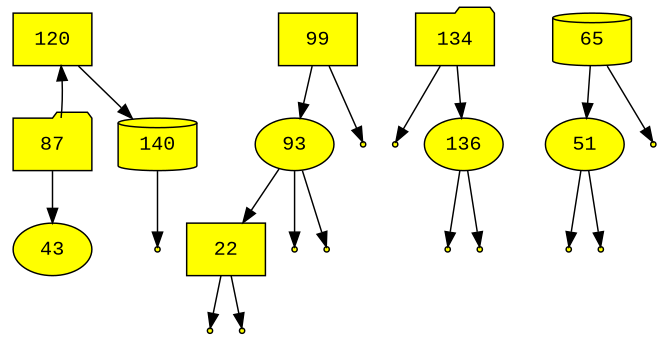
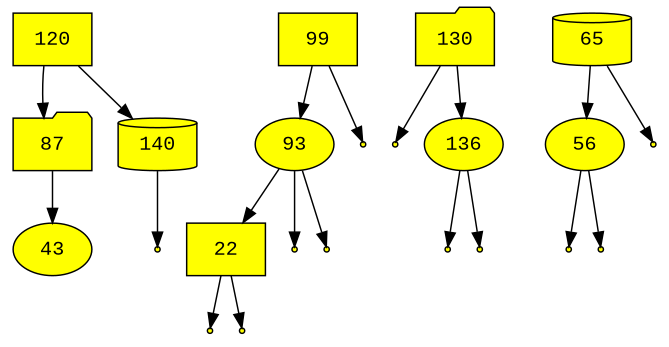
  digraph {
    fontname="Liberation Mono"
    node [fillcolor=yellow fontname="Liberation Mono" shape=point style=filled]
    edge [fontname="Liberation Mono"]
    120 [shape=box]
    87 [shape=folder]
    140 [shape=cylinder]
    43 [shape=ellipse]
    "140d"
    99 [shape=box]
    93 [shape=ellipse]
    "99d"
-   130 [shape=folder label=134]
+   130 [shape=folder]
    "130i"
    n11 [label=136 shape=ellipse]
    22 [shape=box]
    "22i"
    "22d"
    65 [shape=cylinder]
-   56 [shape=ellipse label=51]
+   56 [shape=ellipse]
    "65d"
    "93i"
    "93d"
    "56i"
    "56d"
    "135i"
    "135d"
-   87 -> 120
+   120 -> 87
    120 -> 140
    87 -> 43
    140 -> "140d"
    99 -> 93
    99 -> "99d"
    93 -> 22
    93 -> "93i"
    93 -> "93d"
    130 -> "130i"
    130 -> n11
    n11 -> "135i"
    n11 -> "135d"
    22 -> "22i"
    22 -> "22d"
    65 -> 56
    65 -> "65d"
    56 -> "56i"
    56 -> "56d"
  }
